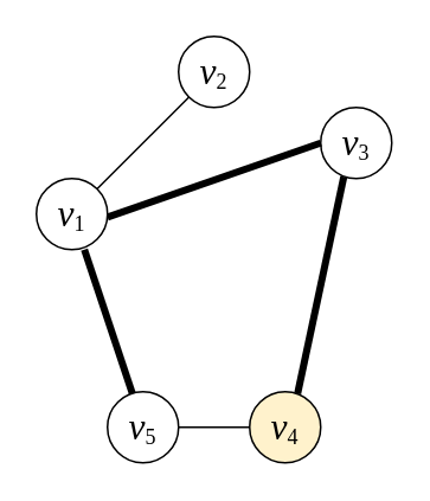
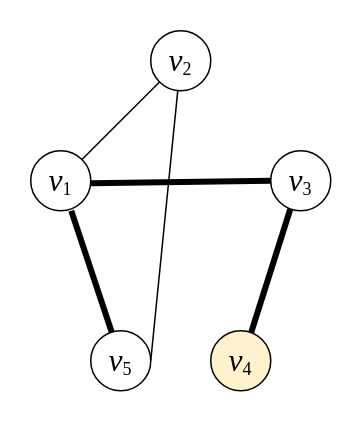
  <mxCell id="0" />
  <mxCell id="1" parent="0" />
  <mxCell id="2" value="&lt;p&gt;&lt;font face=&quot;cm&quot; size=&quot;1&quot;&gt;&lt;span style=&quot;font-style: italic ; font-size: 21px&quot;&gt;v&lt;/span&gt;&lt;sub&gt;&lt;font style=&quot;font-size: 12px&quot;&gt;1&lt;/font&gt;&lt;/sub&gt;&lt;/font&gt;&lt;/p&gt;" style="ellipse;whiteSpace=wrap;html=1;aspect=fixed;" parent="1" vertex="1"><mxGeometry x="20" y="100" width="40" height="40" as="geometry" /></mxCell>
  <mxCell id="3" value="&lt;font face=&quot;cm&quot; size=&quot;1&quot;&gt;&lt;span style=&quot;font-style: italic ; font-size: 21px&quot;&gt;v&lt;/span&gt;&lt;sub&gt;&lt;font style=&quot;font-size: 12px&quot;&gt;2&lt;/font&gt;&lt;/sub&gt;&lt;/font&gt;" style="ellipse;whiteSpace=wrap;html=1;aspect=fixed;" parent="1" vertex="1"><mxGeometry x="100" y="20" width="40" height="40" as="geometry" /></mxCell>
- <mxCell id="4" value="&lt;font face=&quot;cm&quot; size=&quot;1&quot;&gt;&lt;span style=&quot;font-style: italic ; font-size: 21px&quot;&gt;v&lt;/span&gt;&lt;sub&gt;&lt;font style=&quot;font-size: 12px&quot;&gt;3&lt;/font&gt;&lt;/sub&gt;&lt;/font&gt;" style="ellipse;whiteSpace=wrap;html=1;aspect=fixed;" parent="1" vertex="1"><mxGeometry x="180" y="60" width="40" height="40" as="geometry" /></mxCell>
+ <mxCell id="4" value="&lt;font face=&quot;cm&quot; size=&quot;1&quot;&gt;&lt;span style=&quot;font-style: italic ; font-size: 21px&quot;&gt;v&lt;/span&gt;&lt;sub&gt;&lt;font style=&quot;font-size: 12px&quot;&gt;3&lt;/font&gt;&lt;/sub&gt;&lt;/font&gt;" style="ellipse;whiteSpace=wrap;html=1;aspect=fixed;" parent="1" vertex="1"><mxGeometry x="180" y="100" width="40" height="40" as="geometry" /></mxCell>
  <mxCell id="5" value="&lt;font face=&quot;cm&quot; size=&quot;1&quot;&gt;&lt;span style=&quot;font-style: italic ; font-size: 21px&quot;&gt;v&lt;/span&gt;&lt;sub&gt;&lt;font style=&quot;font-size: 12px&quot;&gt;5&lt;/font&gt;&lt;/sub&gt;&lt;/font&gt;" style="ellipse;whiteSpace=wrap;html=1;aspect=fixed;" parent="1" vertex="1"><mxGeometry x="60" y="220" width="40" height="40" as="geometry" /></mxCell>
  <mxCell id="6" value="&lt;font face=&quot;cm&quot; size=&quot;1&quot;&gt;&lt;span style=&quot;font-style: italic ; font-size: 21px&quot;&gt;v&lt;/span&gt;&lt;sub&gt;&lt;font style=&quot;font-size: 12px&quot;&gt;4&lt;/font&gt;&lt;/sub&gt;&lt;/font&gt;" style="ellipse;whiteSpace=wrap;html=1;aspect=fixed;fillColor=#fff2cc;" parent="1" vertex="1"><mxGeometry x="140" y="220" width="40" height="40" as="geometry" /></mxCell>
  <mxCell id="7" value="" style="endArrow=none;html=1;exitX=1;exitY=0;exitDx=0;exitDy=0;entryX=0;entryY=1;entryDx=0;entryDy=0;" parent="1" source="2" target="3" edge="1"><mxGeometry width="50" height="50" relative="1" as="geometry"><mxPoint x="55" y="110" as="sourcePoint" /><mxPoint x="105" y="60" as="targetPoint" /></mxGeometry></mxCell>
  <mxCell id="8" value="" style="endArrow=none;html=1;entryX=0.325;entryY=0.975;entryDx=0;entryDy=0;entryPerimeter=0;exitX=0.675;exitY=0.025;exitDx=0;exitDy=0;exitPerimeter=0;strokeWidth=4;" parent="1" source="6" target="4" edge="1"><mxGeometry width="50" height="50" relative="1" as="geometry"><mxPoint x="168" y="220" as="sourcePoint" /><mxPoint x="219.998" y="168.282" as="targetPoint" /></mxGeometry></mxCell>
  <mxCell id="9" value="" style="endArrow=none;html=1;exitX=0.35;exitY=0.025;exitDx=0;exitDy=0;entryX=0.675;entryY=1;entryDx=0;entryDy=0;entryPerimeter=0;exitPerimeter=0;strokeWidth=4;" parent="1" source="5" target="2" edge="1"><mxGeometry width="50" height="50" relative="1" as="geometry"><mxPoint x="68" y="220" as="sourcePoint" /><mxPoint x="30" y="170" as="targetPoint" /></mxGeometry></mxCell>
- <mxCell id="10" value="" style="endArrow=none;html=1;exitX=1;exitY=0.5;exitDx=0;exitDy=0;entryX=0;entryY=0.5;entryDx=0;entryDy=0;strokeWidth=1;" parent="1" source="5" target="6" edge="1"><mxGeometry width="50" height="50" relative="1" as="geometry"><mxPoint x="100.002" y="241.718" as="sourcePoint" /><mxPoint x="151.718" y="190.002" as="targetPoint" /></mxGeometry></mxCell>
+ <mxCell id="10" value="" style="endArrow=none;html=1;exitX=1;exitY=0.5;exitDx=0;exitDy=0;strokeWidth=1;" parent="1" source="5" target="3" edge="1"><mxGeometry width="50" height="50" relative="1" as="geometry"><mxPoint x="100.002" y="241.718" as="sourcePoint" /><mxPoint x="151.718" y="190.002" as="targetPoint" /></mxGeometry></mxCell>
  <mxCell id="11" value="" style="endArrow=none;html=1;exitX=1;exitY=0;exitDx=0;exitDy=0;entryX=0;entryY=0.5;entryDx=0;entryDy=0;strokeWidth=4;" parent="1" target="4" edge="1"><mxGeometry width="50" height="50" relative="1" as="geometry"><mxPoint x="60.002" y="121.718" as="sourcePoint" /><mxPoint x="111.718" y="70.002" as="targetPoint" /></mxGeometry></mxCell>
